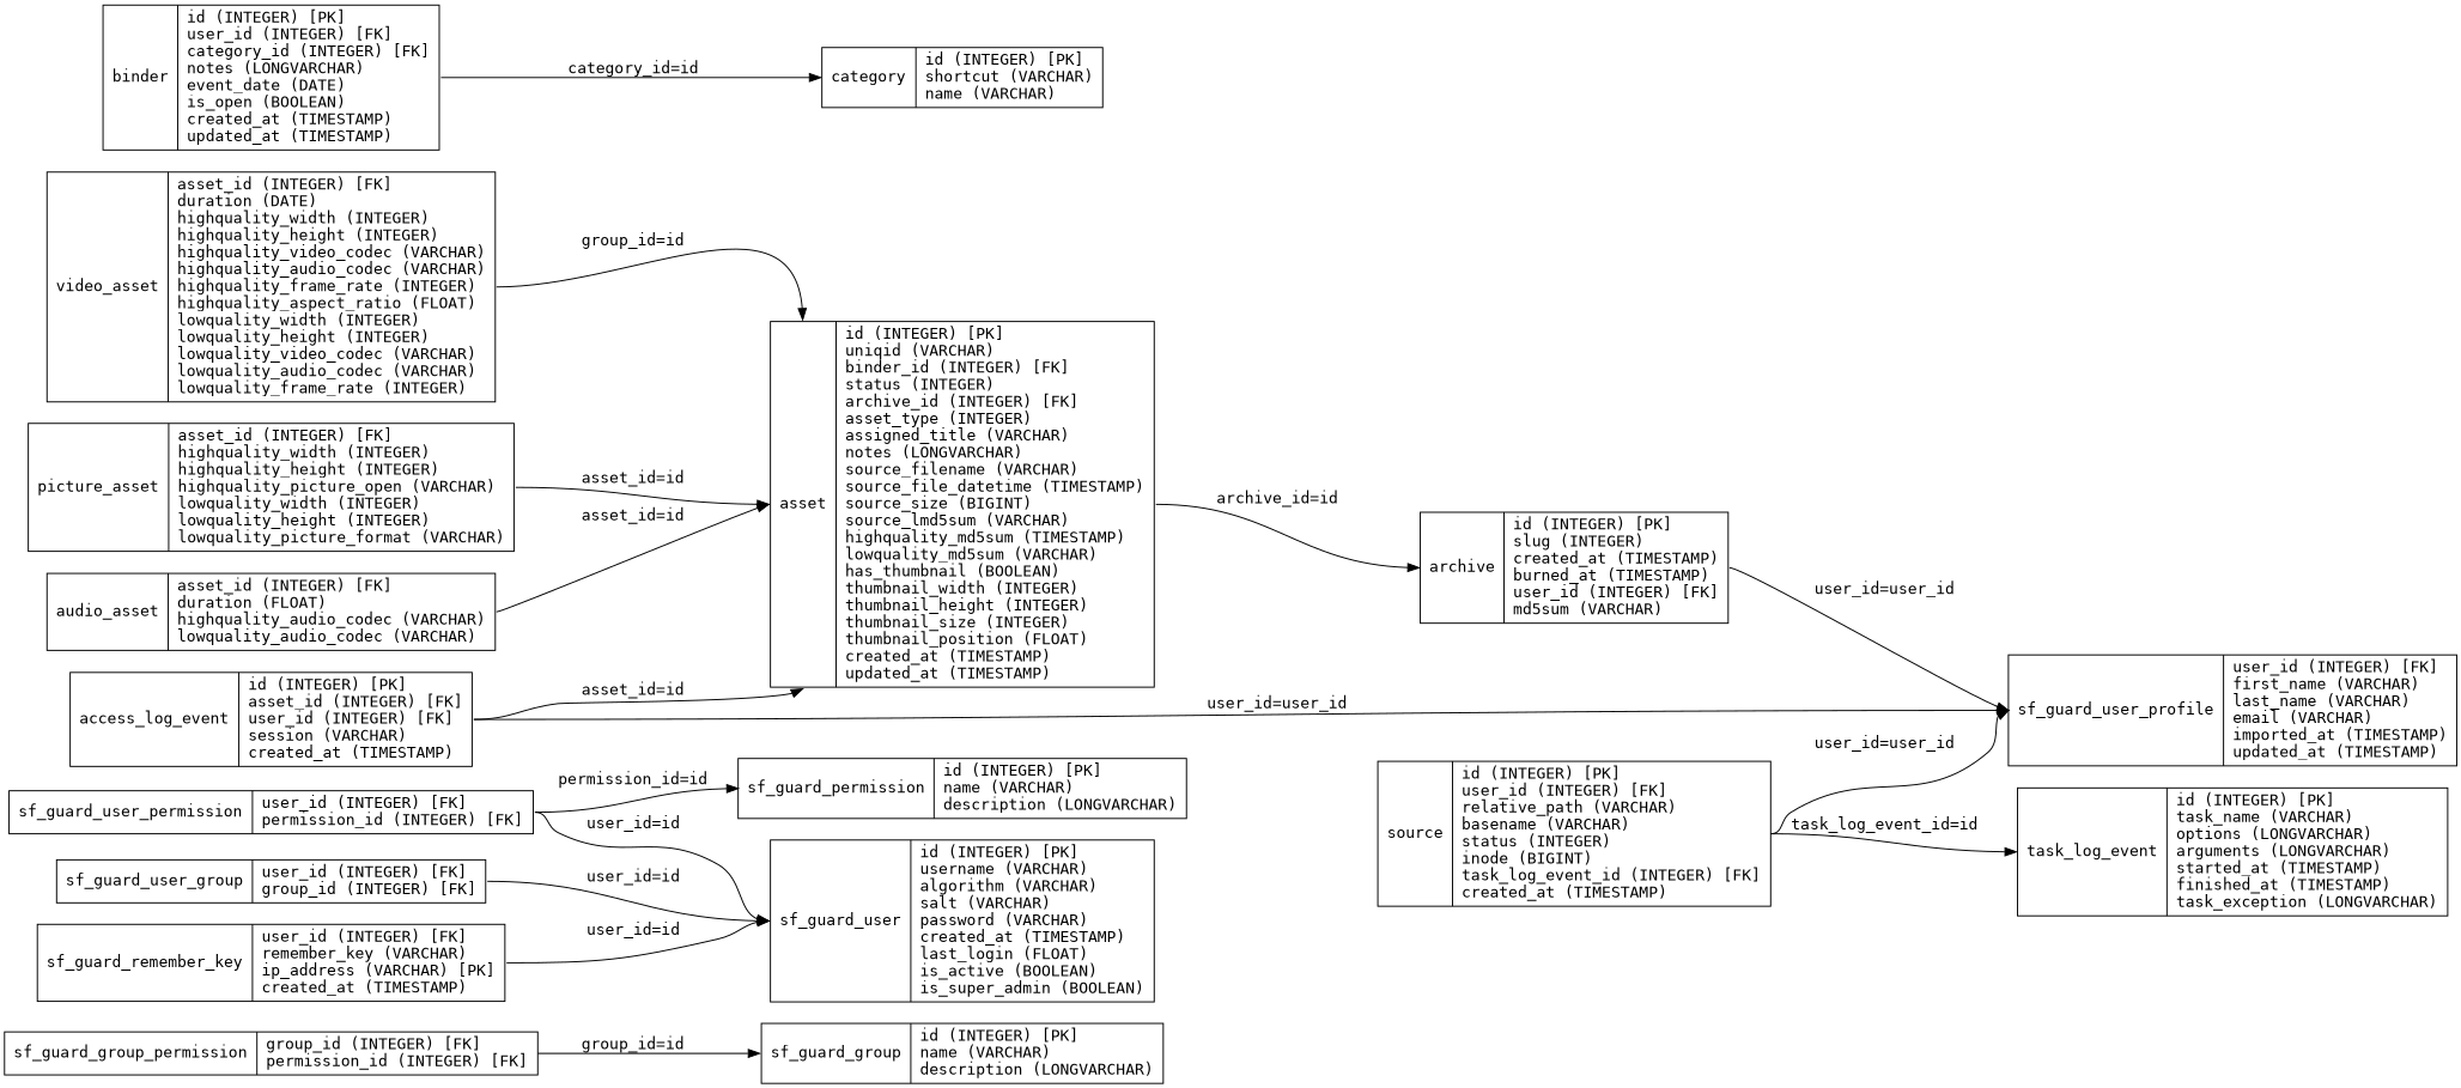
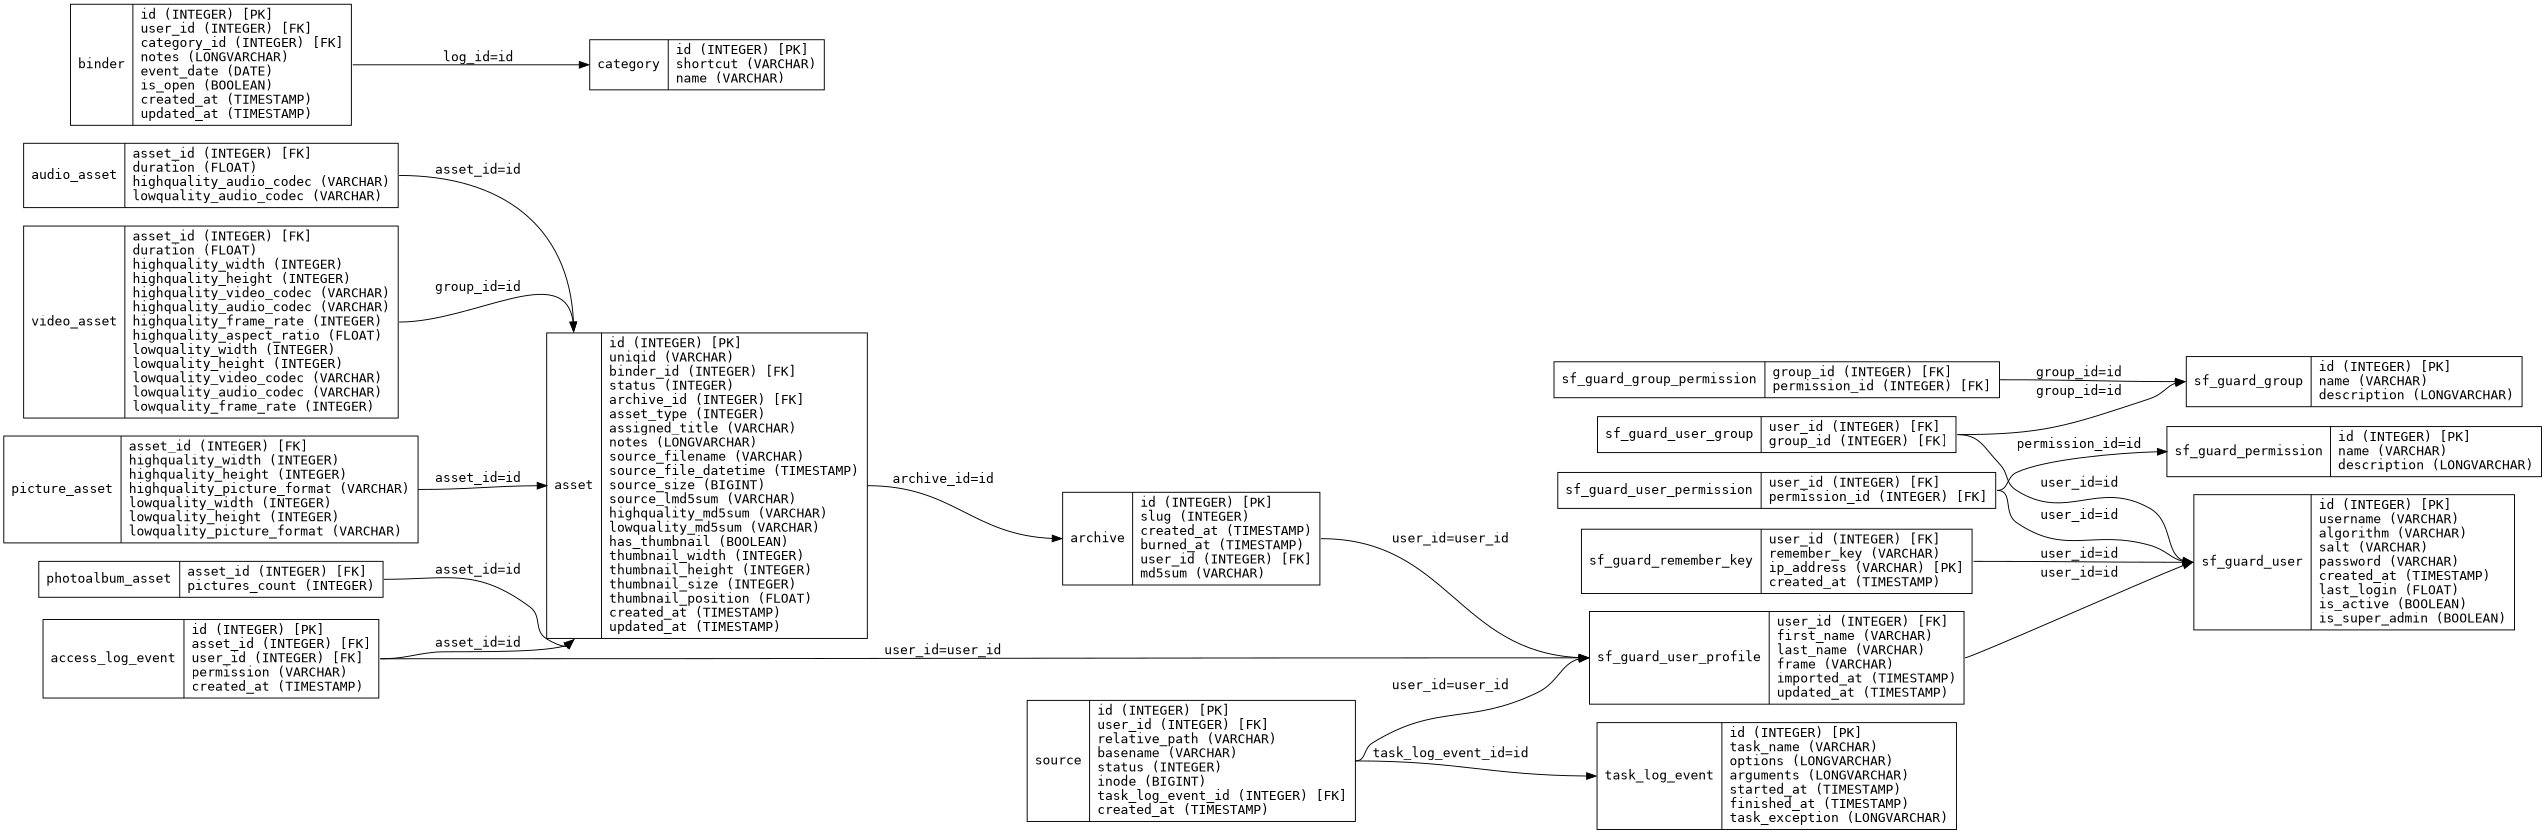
  digraph {
    fontname="DejaVu Sans Mono"
    rankdir=LR
    node [fontname="DejaVu Sans Mono" shape=record]
    edge [fontname="DejaVu Sans Mono" headport=table tailport=cols]
    n1 [label="{<table>sf_guard_group|<cols>id (INTEGER) [PK]\lname (VARCHAR)\ldescription (LONGVARCHAR)\l}"]
    n2 [label="{<table>sf_guard_permission|<cols>id (INTEGER) [PK]\lname (VARCHAR)\ldescription (LONGVARCHAR)\l}"]
    n3 [label="{<table>sf_guard_group_permission|<cols>group_id (INTEGER) [FK]\lpermission_id (INTEGER) [FK]\l}"]
    n4 [label="{<table>sf_guard_user|<cols>id (INTEGER) [PK]\lusername (VARCHAR)\lalgorithm (VARCHAR)\lsalt (VARCHAR)\lpassword (VARCHAR)\lcreated_at (TIMESTAMP)\llast_login (FLOAT)\lis_active (BOOLEAN)\lis_super_admin (BOOLEAN)\l}"]
    n5 [label="{<table>sf_guard_user_permission|<cols>user_id (INTEGER) [FK]\lpermission_id (INTEGER) [FK]\l}"]
    n6 [label="{<table>sf_guard_user_group|<cols>user_id (INTEGER) [FK]\lgroup_id (INTEGER) [FK]\l}"]
    n7 [label="{<table>sf_guard_remember_key|<cols>user_id (INTEGER) [FK]\lremember_key (VARCHAR)\lip_address (VARCHAR) [PK]\lcreated_at (TIMESTAMP)\l}"]
-   n8 [label="{<table>sf_guard_user_profile|<cols>user_id (INTEGER) [FK]\lfirst_name (VARCHAR)\llast_name (VARCHAR)\lemail (VARCHAR)\limported_at (TIMESTAMP)\lupdated_at (TIMESTAMP)\l}"]
-   n9 [label="{<table>asset|<cols>id (INTEGER) [PK]\luniqid (VARCHAR)\lbinder_id (INTEGER) [FK]\lstatus (INTEGER)\larchive_id (INTEGER) [FK]\lasset_type (INTEGER)\lassigned_title (VARCHAR)\lnotes (LONGVARCHAR)\lsource_filename (VARCHAR)\lsource_file_datetime (TIMESTAMP)\lsource_size (BIGINT)\lsource_lmd5sum (VARCHAR)\lhighquality_md5sum (TIMESTAMP)\llowquality_md5sum (VARCHAR)\lhas_thumbnail (BOOLEAN)\lthumbnail_width (INTEGER)\lthumbnail_height (INTEGER)\lthumbnail_size (INTEGER)\lthumbnail_position (FLOAT)\lcreated_at (TIMESTAMP)\lupdated_at (TIMESTAMP)\l}"]
+   n8 [label="{<table>sf_guard_user_profile|<cols>user_id (INTEGER) [FK]\lfirst_name (VARCHAR)\llast_name (VARCHAR)\lframe (VARCHAR)\limported_at (TIMESTAMP)\lupdated_at (TIMESTAMP)\l}"]
+   n9 [label="{<table>asset|<cols>id (INTEGER) [PK]\luniqid (VARCHAR)\lbinder_id (INTEGER) [FK]\lstatus (INTEGER)\larchive_id (INTEGER) [FK]\lasset_type (INTEGER)\lassigned_title (VARCHAR)\lnotes (LONGVARCHAR)\lsource_filename (VARCHAR)\lsource_file_datetime (TIMESTAMP)\lsource_size (BIGINT)\lsource_lmd5sum (VARCHAR)\lhighquality_md5sum (VARCHAR)\llowquality_md5sum (VARCHAR)\lhas_thumbnail (BOOLEAN)\lthumbnail_width (INTEGER)\lthumbnail_height (INTEGER)\lthumbnail_size (INTEGER)\lthumbnail_position (FLOAT)\lcreated_at (TIMESTAMP)\lupdated_at (TIMESTAMP)\l}"]
    n10 [label="{<table>archive|<cols>id (INTEGER) [PK]\lslug (INTEGER)\lcreated_at (TIMESTAMP)\lburned_at (TIMESTAMP)\luser_id (INTEGER) [FK]\lmd5sum (VARCHAR)\l}"]
    n11 [label="{<table>binder|<cols>id (INTEGER) [PK]\luser_id (INTEGER) [FK]\lcategory_id (INTEGER) [FK]\lnotes (LONGVARCHAR)\levent_date (DATE)\lis_open (BOOLEAN)\lcreated_at (TIMESTAMP)\lupdated_at (TIMESTAMP)\l}"]
    n12 [label="{<table>category|<cols>id (INTEGER) [PK]\lshortcut (VARCHAR)\lname (VARCHAR)\l}"]
-   n13 [label="{<table>video_asset|<cols>asset_id (INTEGER) [FK]\lduration (DATE)\lhighquality_width (INTEGER)\lhighquality_height (INTEGER)\lhighquality_video_codec (VARCHAR)\lhighquality_audio_codec (VARCHAR)\lhighquality_frame_rate (INTEGER)\lhighquality_aspect_ratio (FLOAT)\llowquality_width (INTEGER)\llowquality_height (INTEGER)\llowquality_video_codec (VARCHAR)\llowquality_audio_codec (VARCHAR)\llowquality_frame_rate (INTEGER)\l}"]
-   n14 [label="{<table>picture_asset|<cols>asset_id (INTEGER) [FK]\lhighquality_width (INTEGER)\lhighquality_height (INTEGER)\lhighquality_picture_open (VARCHAR)\llowquality_width (INTEGER)\llowquality_height (INTEGER)\llowquality_picture_format (VARCHAR)\l}"]
+   n13 [label="{<table>video_asset|<cols>asset_id (INTEGER) [FK]\lduration (FLOAT)\lhighquality_width (INTEGER)\lhighquality_height (INTEGER)\lhighquality_video_codec (VARCHAR)\lhighquality_audio_codec (VARCHAR)\lhighquality_frame_rate (INTEGER)\lhighquality_aspect_ratio (FLOAT)\llowquality_width (INTEGER)\llowquality_height (INTEGER)\llowquality_video_codec (VARCHAR)\llowquality_audio_codec (VARCHAR)\llowquality_frame_rate (INTEGER)\l}"]
+   n14 [label="{<table>picture_asset|<cols>asset_id (INTEGER) [FK]\lhighquality_width (INTEGER)\lhighquality_height (INTEGER)\lhighquality_picture_format (VARCHAR)\llowquality_width (INTEGER)\llowquality_height (INTEGER)\llowquality_picture_format (VARCHAR)\l}"]
+   n15 [label="{<table>photoalbum_asset|<cols>asset_id (INTEGER) [FK]\lpictures_count (INTEGER)\l}"]
    n16 [label="{<table>audio_asset|<cols>asset_id (INTEGER) [FK]\lduration (FLOAT)\lhighquality_audio_codec (VARCHAR)\llowquality_audio_codec (VARCHAR)\l}"]
-   n17 [label="{<table>access_log_event|<cols>id (INTEGER) [PK]\lasset_id (INTEGER) [FK]\luser_id (INTEGER) [FK]\lsession (VARCHAR)\lcreated_at (TIMESTAMP)\l}"]
+   n17 [label="{<table>access_log_event|<cols>id (INTEGER) [PK]\lasset_id (INTEGER) [FK]\luser_id (INTEGER) [FK]\lpermission (VARCHAR)\lcreated_at (TIMESTAMP)\l}"]
    n18 [label="{<table>task_log_event|<cols>id (INTEGER) [PK]\ltask_name (VARCHAR)\loptions (LONGVARCHAR)\larguments (LONGVARCHAR)\lstarted_at (TIMESTAMP)\lfinished_at (TIMESTAMP)\ltask_exception (LONGVARCHAR)\l}"]
    n19 [label="{<table>source|<cols>id (INTEGER) [PK]\luser_id (INTEGER) [FK]\lrelative_path (VARCHAR)\lbasename (VARCHAR)\lstatus (INTEGER)\linode (BIGINT)\ltask_log_event_id (INTEGER) [FK]\lcreated_at (TIMESTAMP)\l}"]
    n3 -> n1 [label="group_id=id "]
    n5 -> n2 [label="permission_id=id "]
    n5 -> n4 [label="user_id=id "]
+   n6 -> n1 [label="group_id=id "]
    n6 -> n4 [label="user_id=id "]
    n7 -> n4 [label="user_id=id "]
+   n8 -> n4 [label="user_id=id "]
    n9 -> n10 [label="archive_id=id "]
    n10 -> n8 [label="user_id=user_id "]
-   n11 -> n12 [label="category_id=id "]
+   n11 -> n12 [label="log_id=id "]
    n13 -> n9 [label="group_id=id "]
    n14 -> n9 [label="asset_id=id "]
+   n15 -> n9 [label="asset_id=id "]
    n16 -> n9 [label="asset_id=id "]
    n17 -> n8 [label="user_id=user_id "]
    n17 -> n9 [label="asset_id=id "]
    n19 -> n8 [label="user_id=user_id "]
    n19 -> n18 [label="task_log_event_id=id "]
  }
